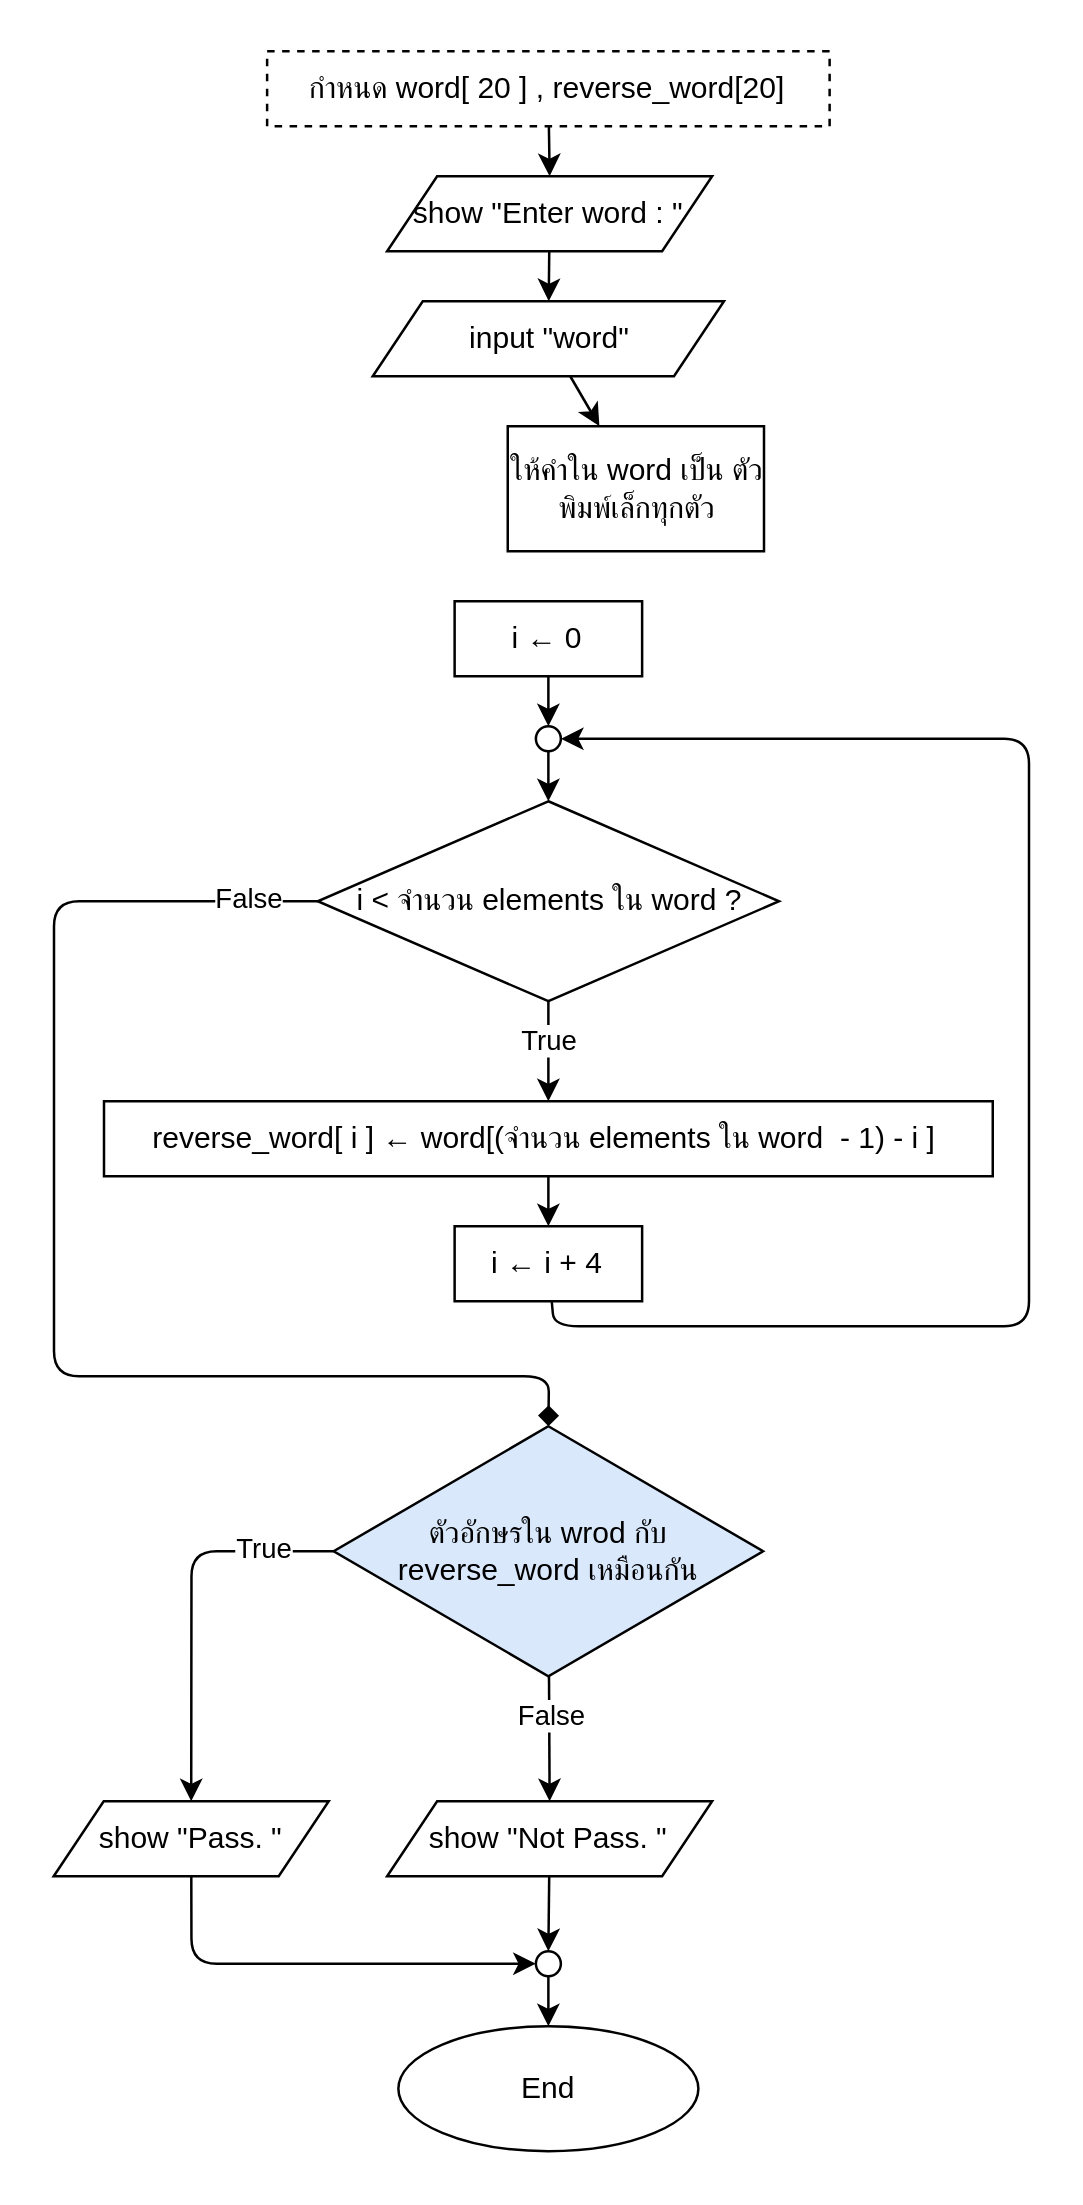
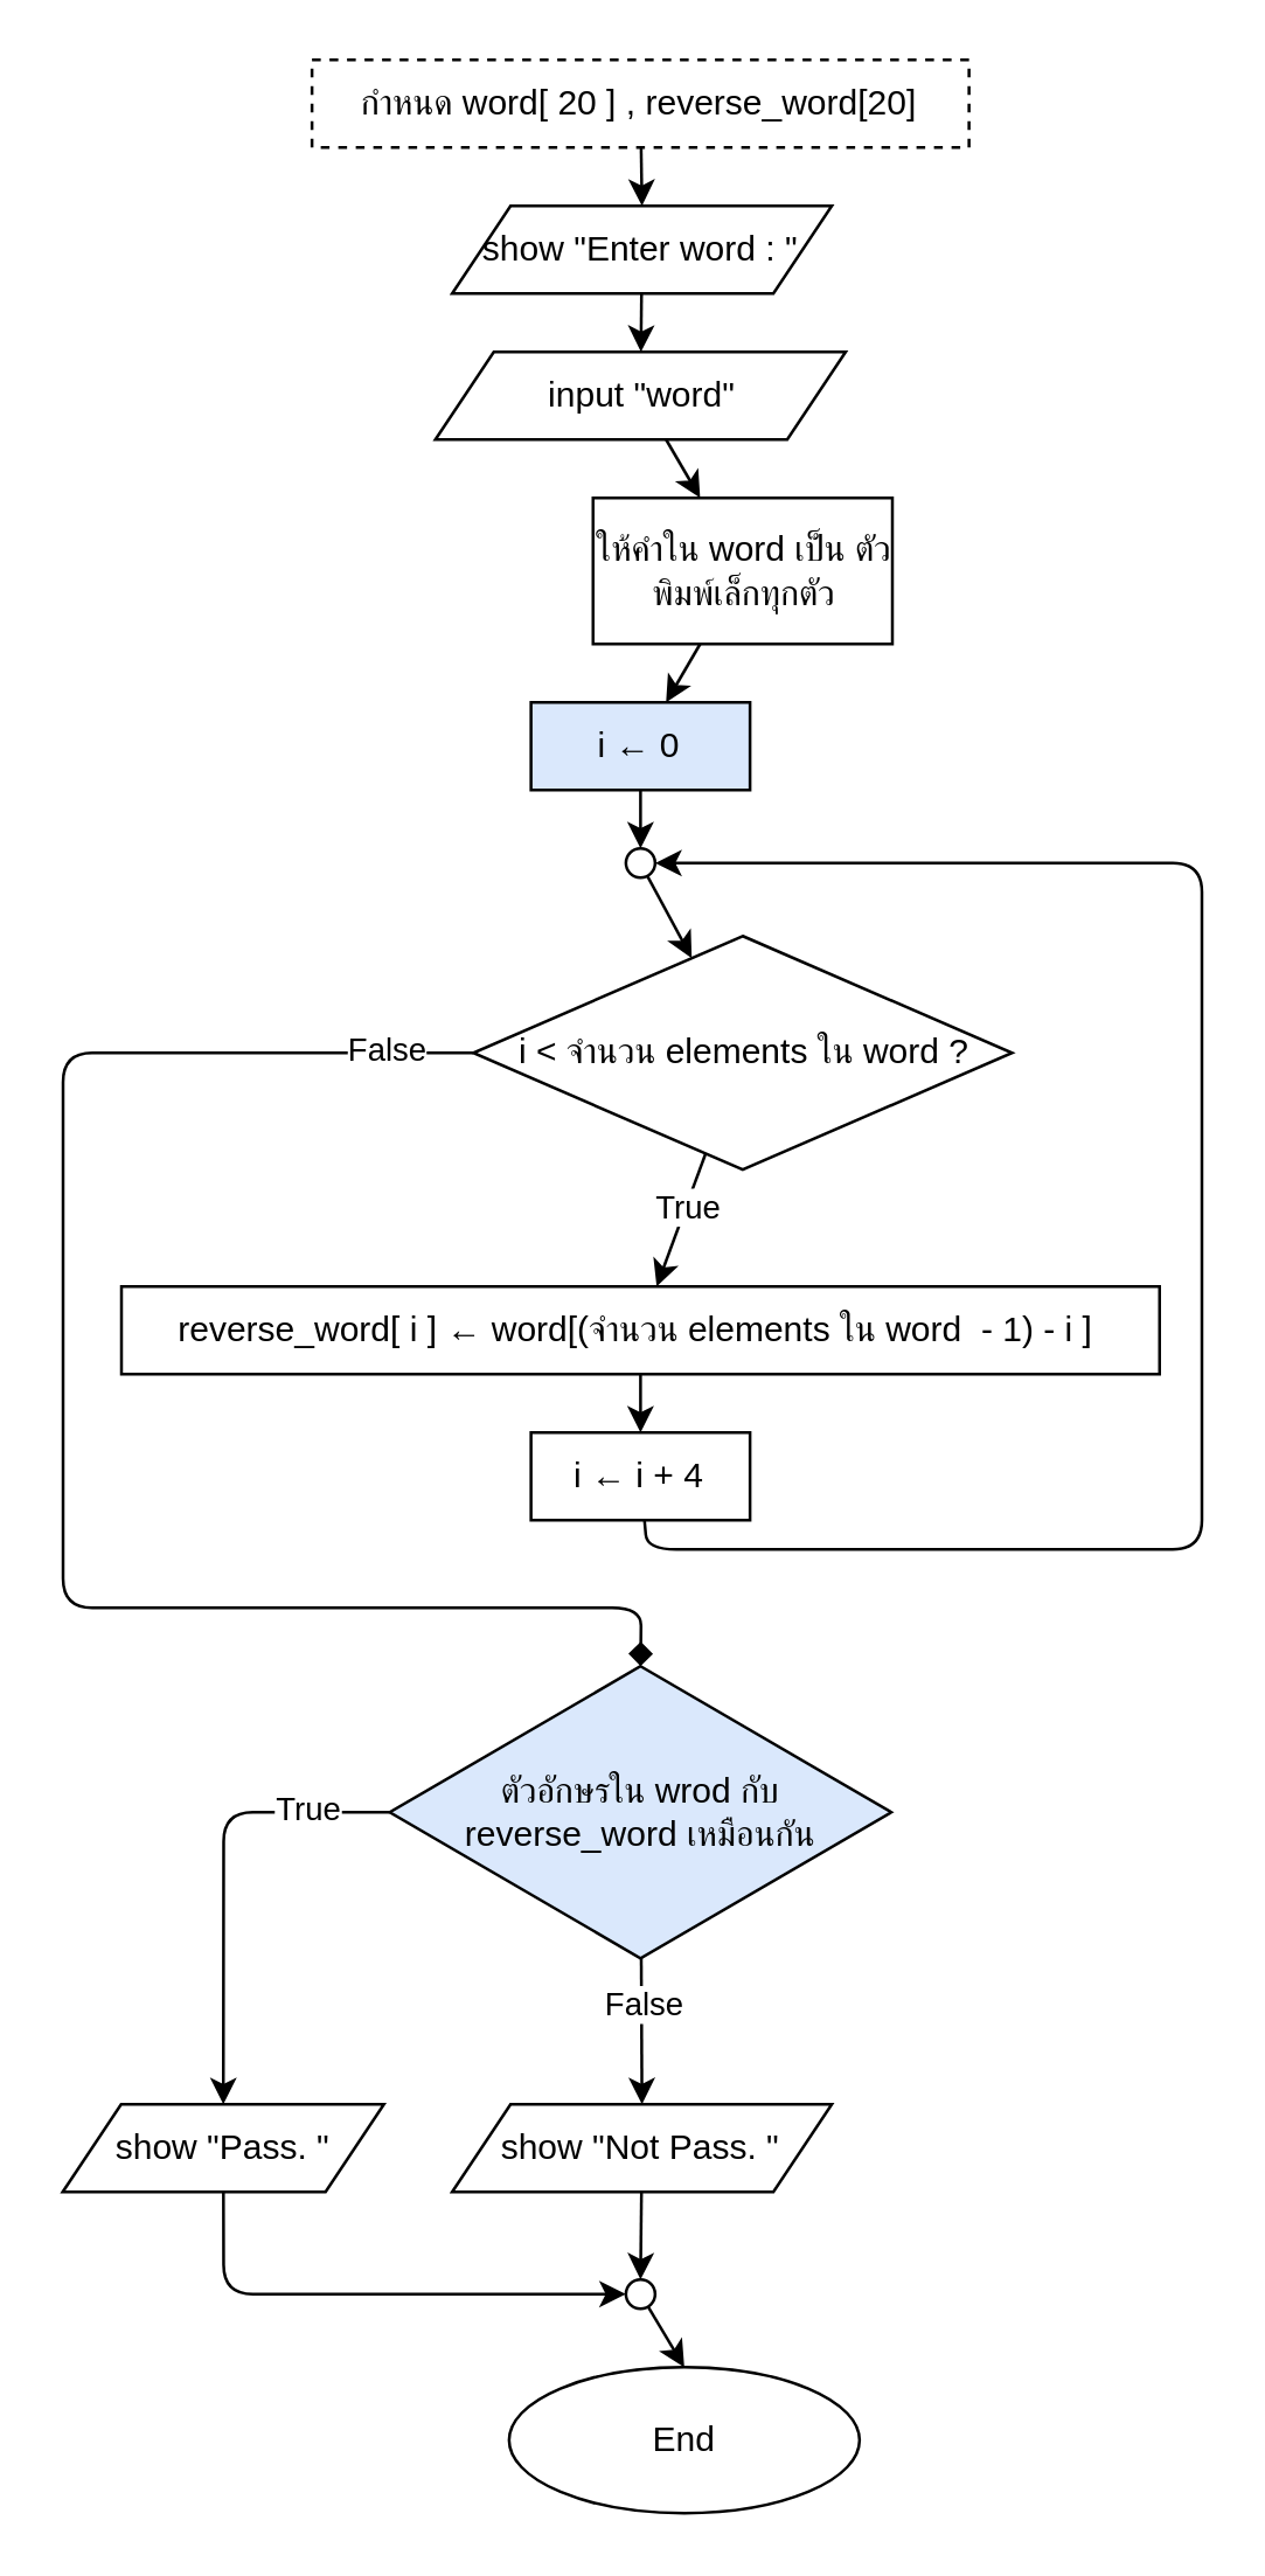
  <mxCell id="0" />
  <mxCell id="1" parent="0" />
  <mxCell id="2" value="" style="edgeStyle=none;html=1;" edge="1" parent="1" source="3" target="9"><mxGeometry relative="1" as="geometry" /></mxCell>
  <mxCell id="3" value="show &quot;Enter word : &quot;" style="shape=parallelogram;perimeter=parallelogramPerimeter;whiteSpace=wrap;html=1;fixedSize=1;" vertex="1" parent="1"><mxGeometry x="154.25" y="70" width="130" height="30" as="geometry" /></mxCell>
  <mxCell id="4" style="edgeStyle=none;html=1;entryX=0.5;entryY=0;entryDx=0;entryDy=0;" edge="1" parent="1" source="5" target="3"><mxGeometry relative="1" as="geometry" /></mxCell>
  <mxCell id="5" value="กำหนด word[ 20 ] , reverse_word[20]" style="rounded=0;whiteSpace=wrap;html=1;dashed=1;" vertex="1" parent="1"><mxGeometry x="106.25" y="20" width="225" height="30" as="geometry" /></mxCell>
+ <mxCell id="6" style="edgeStyle=none;html=1;" edge="1" parent="1" source="7" target="11"><mxGeometry relative="1" as="geometry" /></mxCell>
  <mxCell id="7" value="&lt;span style=&quot;color: rgb(0, 0, 0);&quot;&gt;ให้คำใน word เป็น ตัวพิมพ์เล็กทุกตัว&lt;/span&gt;" style="rounded=0;whiteSpace=wrap;html=1;" vertex="1" parent="1"><mxGeometry x="202.5" y="170" width="102.5" height="50" as="geometry" /></mxCell>
  <mxCell id="8" value="" style="edgeStyle=none;html=1;" edge="1" parent="1" source="9" target="7"><mxGeometry relative="1" as="geometry" /></mxCell>
  <mxCell id="9" value="input &quot;word&quot;" style="shape=parallelogram;perimeter=parallelogramPerimeter;whiteSpace=wrap;html=1;fixedSize=1;" vertex="1" parent="1"><mxGeometry x="148.5" y="120" width="140.5" height="30" as="geometry" /></mxCell>
  <mxCell id="10" style="edgeStyle=none;html=1;entryX=0.5;entryY=0;entryDx=0;entryDy=0;" edge="1" parent="1" source="11" target="13"><mxGeometry relative="1" as="geometry" /></mxCell>
- <mxCell id="11" value="i ← 0" style="rounded=0;whiteSpace=wrap;html=1;" vertex="1" parent="1"><mxGeometry x="181.25" y="240" width="75" height="30" as="geometry" /></mxCell>
+ <mxCell id="11" value="i ← 0" style="rounded=0;whiteSpace=wrap;html=1;fillColor=#dae8fc;" vertex="1" parent="1"><mxGeometry x="181.25" y="240" width="75" height="30" as="geometry" /></mxCell>
  <mxCell id="12" value="" style="edgeStyle=none;html=1;" edge="1" parent="1" source="13" target="18"><mxGeometry relative="1" as="geometry" /></mxCell>
  <mxCell id="13" value="" style="ellipse;whiteSpace=wrap;html=1;aspect=fixed;" vertex="1" parent="1"><mxGeometry x="213.75" y="290" width="10" height="10" as="geometry" /></mxCell>
  <mxCell id="14" value="" style="edgeStyle=none;html=1;" edge="1" parent="1" source="18" target="20"><mxGeometry relative="1" as="geometry" /></mxCell>
  <mxCell id="15" value="True" style="edgeLabel;html=1;align=center;verticalAlign=middle;resizable=0;points=[];" vertex="1" connectable="0" parent="14"><mxGeometry x="-0.236" relative="1" as="geometry"><mxPoint as="offset" /></mxGeometry></mxCell>
  <mxCell id="16" style="edgeStyle=none;html=1;entryX=0.5;entryY=0;entryDx=0;entryDy=0;endArrow=diamond;" edge="1" parent="1" source="18" target="27"><mxGeometry relative="1" as="geometry"><Array as="points"><mxPoint x="21" y="360" /><mxPoint x="21" y="550" /><mxPoint x="219" y="550" /></Array></mxGeometry></mxCell>
  <mxCell id="17" value="False" style="edgeLabel;html=1;align=center;verticalAlign=middle;resizable=0;points=[];" vertex="1" connectable="0" parent="16"><mxGeometry x="-0.892" y="-2" relative="1" as="geometry"><mxPoint as="offset" /></mxGeometry></mxCell>
- <mxCell id="18" value="i &amp;lt; จำนวน elements ใน word ?" style="rhombus;whiteSpace=wrap;html=1;" vertex="1" parent="1"><mxGeometry x="126.5" y="320" width="184.5" height="80" as="geometry" /></mxCell>
+ <mxCell id="18" value="i &amp;lt; จำนวน elements ใน word ?" style="rhombus;whiteSpace=wrap;html=1;" vertex="1" parent="1"><mxGeometry x="161.5" y="320" width="184.5" height="80" as="geometry" /></mxCell>
  <mxCell id="19" style="edgeStyle=none;html=1;entryX=0.5;entryY=0;entryDx=0;entryDy=0;" edge="1" parent="1" source="20" target="22"><mxGeometry relative="1" as="geometry" /></mxCell>
  <mxCell id="20" value="reverse_word[ i ]&amp;nbsp;&lt;span style=&quot;color: rgb(0, 0, 0);&quot;&gt;←&amp;nbsp;&lt;/span&gt;word[(&lt;span style=&quot;color: rgb(0, 0, 0);&quot;&gt;จำนวน elements ใน word&amp;nbsp; - 1&lt;/span&gt;) - i ]&amp;nbsp;" style="rounded=0;whiteSpace=wrap;html=1;" vertex="1" parent="1"><mxGeometry x="41" y="440" width="355.5" height="30" as="geometry" /></mxCell>
  <mxCell id="21" style="edgeStyle=none;html=1;entryX=1;entryY=0.5;entryDx=0;entryDy=0;" edge="1" parent="1" source="22" target="13"><mxGeometry relative="1" as="geometry"><mxPoint x="411" y="270" as="targetPoint" /><Array as="points"><mxPoint x="221" y="530" /><mxPoint x="411" y="530" /><mxPoint x="411" y="295" /></Array></mxGeometry></mxCell>
  <mxCell id="22" value="i ← i + 4" style="rounded=0;whiteSpace=wrap;html=1;" vertex="1" parent="1"><mxGeometry x="181.25" y="490" width="75" height="30" as="geometry" /></mxCell>
  <mxCell id="23" style="edgeStyle=none;html=1;entryX=0.5;entryY=0;entryDx=0;entryDy=0;" edge="1" parent="1" source="27" target="29"><mxGeometry relative="1" as="geometry"><mxPoint x="81" y="620" as="targetPoint" /></mxGeometry></mxCell>
  <mxCell id="24" value="False" style="edgeLabel;html=1;align=center;verticalAlign=middle;resizable=0;points=[];" vertex="1" connectable="0" parent="23"><mxGeometry x="-0.38" relative="1" as="geometry"><mxPoint as="offset" /></mxGeometry></mxCell>
  <mxCell id="25" style="edgeStyle=none;html=1;entryX=0.5;entryY=0;entryDx=0;entryDy=0;" edge="1" parent="1" source="27" target="31"><mxGeometry relative="1" as="geometry"><Array as="points"><mxPoint x="76" y="620" /></Array></mxGeometry></mxCell>
  <mxCell id="26" value="True" style="edgeLabel;html=1;align=center;verticalAlign=middle;resizable=0;points=[];" vertex="1" connectable="0" parent="25"><mxGeometry x="-0.648" y="-2" relative="1" as="geometry"><mxPoint as="offset" /></mxGeometry></mxCell>
  <mxCell id="27" value="ตัวอักษรใน wrod กับ reverse_word เหมือนกัน" style="rhombus;whiteSpace=wrap;html=1;fillColor=#dae8fc;" vertex="1" parent="1"><mxGeometry x="132.88" y="570" width="171.75" height="100" as="geometry" /></mxCell>
  <mxCell id="28" style="edgeStyle=none;html=1;entryX=0.5;entryY=0;entryDx=0;entryDy=0;" edge="1" parent="1" source="29" target="33"><mxGeometry relative="1" as="geometry" /></mxCell>
  <mxCell id="29" value="show &quot;Not Pass. &quot;" style="shape=parallelogram;perimeter=parallelogramPerimeter;whiteSpace=wrap;html=1;fixedSize=1;" vertex="1" parent="1"><mxGeometry x="154.25" y="720" width="130" height="30" as="geometry" /></mxCell>
  <mxCell id="30" style="edgeStyle=none;html=1;entryX=0;entryY=0.5;entryDx=0;entryDy=0;" edge="1" parent="1" source="31" target="33"><mxGeometry relative="1" as="geometry"><Array as="points"><mxPoint x="76" y="785" /></Array></mxGeometry></mxCell>
  <mxCell id="31" value="show &quot;Pass. &quot;" style="shape=parallelogram;perimeter=parallelogramPerimeter;whiteSpace=wrap;html=1;fixedSize=1;" vertex="1" parent="1"><mxGeometry x="20.88" y="720" width="110" height="30" as="geometry" /></mxCell>
  <mxCell id="32" style="edgeStyle=none;html=1;entryX=0.5;entryY=0;entryDx=0;entryDy=0;" edge="1" parent="1" source="33" target="34"><mxGeometry relative="1" as="geometry" /></mxCell>
  <mxCell id="33" value="" style="ellipse;whiteSpace=wrap;html=1;aspect=fixed;" vertex="1" parent="1"><mxGeometry x="213.75" y="780" width="10" height="10" as="geometry" /></mxCell>
- <mxCell id="34" value="End" style="ellipse;whiteSpace=wrap;html=1;" vertex="1" parent="1"><mxGeometry x="158.75" y="810" width="120" height="50" as="geometry" /></mxCell>
+ <mxCell id="34" value="End" style="ellipse;whiteSpace=wrap;html=1;" vertex="1" parent="1"><mxGeometry x="173.75" y="810" width="120" height="50" as="geometry" /></mxCell>
